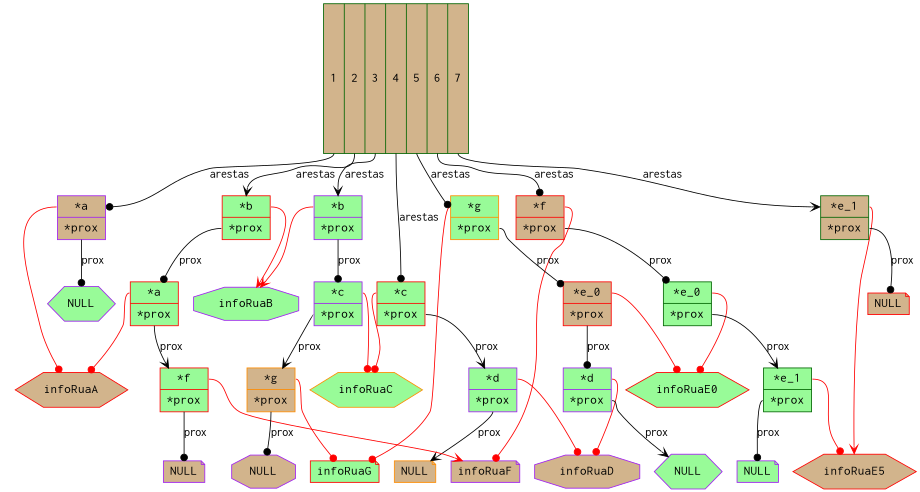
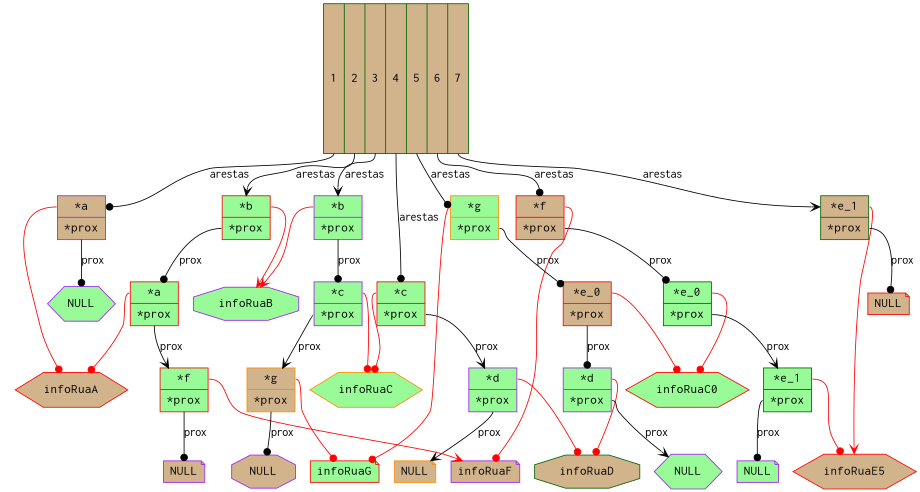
  digraph {
    fontname=Courier
    rankdir=TB
    node [color=purple fillcolor=palegreen fontname=Courier fontsize=16 pack=false shape=record style=filled]
    edge [arrowhead=dot color=black constraint=1 fontname=Courier tailport=n1 shape=record]
    n1 [color=red height=.1 label="{<n1> *a |<ptr>*prox}" width=.1]
    n2 [color=red fillcolor=tan height=.1 label=infoRuaA shape=hexagon width=.1]
    n3 [fillcolor=tan height=.1 label="{<n1> *a |<ptr>*prox}" width=.1]
    n4 [color=red height=.1 label="{<n1> *b |<ptr>*prox}" width=.1]
    n5 [height=.1 label=infoRuaB shape=octagon width=.1]
    n6 [height=.1 label="{<n1> *b |<ptr>*prox}" width=.1]
    n7 [height=.1 label="{<n1> *c |<ptr>*prox}" width=.1]
    n8 [color=darkorange height=.1 label=infoRuaC shape=hexagon width=.1]
    n9 [color=red height=.1 label="{<n1> *c |<ptr>*prox}" width=.1]
    n10 [height=.1 label="{<n1> *d |<ptr>*prox}" width=.1]
-   n11 [fillcolor=tan height=.1 label=infoRuaD shape=octagon width=.1]
+   n11 [color=darkgreen fillcolor=tan height=.1 label=infoRuaD shape=octagon width=.1]
    n12 [height=.1 label="{<n1> *d |<ptr>*prox}" width=.1]
    n13 [color=red fillcolor=tan height=.1 label="{<n1> *e_0 |<ptr>*prox}" width=.1]
-   n14 [color=red height=.1 label=infoRuaE0 shape=hexagon width=.1]
+   n14 [color=red height=.1 label=infoRuaC0 shape=hexagon width=.1]
    n15 [color=darkgreen height=.1 label="{<n1> *e_0 |<ptr>*prox}" width=.1]
    n16 [color=red height=.1 label="{<n1> *f |<ptr>*prox}" width=.1]
    n17 [fillcolor=tan height=.1 label=infoRuaF shape=note width=.1]
    n18 [color=red fillcolor=tan height=.1 label="{<n1> *f |<ptr>*prox}" width=.1]
    n19 [color=darkorange fillcolor=tan height=.1 label="{<n1> *g |<ptr>*prox}" width=.1]
    n20 [color=red height=.1 label=infoRuaG shape=note width=.1]
    n21 [color=darkorange height=.1 label="{<n1> *g |<ptr>*prox}" width=.1]
    n22 [color=darkgreen height=.1 label="{<n1> *e_1 |<ptr>*prox}" width=.1]
    n23 [color=red fillcolor=tan height=.1 label=infoRuaE5 shape=hexagon width=.1]
    n24 [color=darkgreen fillcolor=tan height=.1 label="{<n1> *e_1 |<ptr>*prox}" width=.1]
    n25 [height=.1 label=NULL shape=hexagon width=.1]
    n26 [color=darkorange fillcolor=tan height=.1 label=NULL shape=note width=.1]
    n27 [height=.1 label=NULL shape=hexagon width=.1]
    n28 [fillcolor=tan height=.1 label=NULL shape=note width=.1]
    n29 [fillcolor=tan height=.1 label=NULL shape=octagon width=.1]
    n30 [height=.1 label=NULL shape=note width=.1]
    n31 [color=red fillcolor=tan height=.1 label=NULL shape=note width=.1]
    n32 [color=darkgreen fillcolor=tan height=2.5 label="<f0> 1|<f1> 2|<f2> 3|<f3> 4|<f4> 5|<f5> 6|<f6> 7" width=.1]
    subgraph sub_1 {
      n1
      n2
      n3
      n4
      n5
      n6
      n7
      n8
      n9
      n10
      n11
      n12
      n13
      n14
      n15
      n16
      n17
      n18
      n19
      n20
      n21
      n22
      n23
      n24
    }
    n1 -> n2 [color=red shape=""]
    n1 -> n16 [arrowhead=vee label=prox tailport=ptr]
    n3 -> n2 [color=red shape=""]
    n3 -> n25 [label=prox tailport=ptr]
    n4 -> n1 [label=prox tailport=ptr]
    n4 -> n5 [arrowhead=vee color=red shape=""]
    n6 -> n5 [arrowhead=vee color=red shape=""]
    n6 -> n7 [label=prox tailport=ptr]
    n7 -> n8 [color=red shape=""]
    n7 -> n19 [arrowhead=vee label=prox tailport=ptr]
    n9 -> n8 [color=red shape=""]
    n9 -> n10 [arrowhead=vee label=prox tailport=ptr]
    n10 -> n11 [color=red shape=""]
    n10 -> n26 [arrowhead=vee label=prox tailport=ptr]
    n12 -> n11 [color=red shape=""]
    n12 -> n27 [arrowhead=vee label=prox tailport=ptr]
    n13 -> n12 [label=prox tailport=ptr]
    n13 -> n14 [color=red shape=""]
    n15 -> n14 [color=red shape=""]
    n15 -> n22 [arrowhead=vee label=prox tailport=ptr]
    n16 -> n17 [arrowhead=vee color=red shape=""]
    n16 -> n28 [label=prox tailport=ptr]
    n18 -> n15 [label=prox tailport=ptr]
    n18 -> n17 [color=red shape=""]
    n19 -> n20 [color=red shape=""]
    n19 -> n29 [label=prox tailport=ptr]
    n21 -> n13 [label=prox tailport=ptr]
    n21 -> n20 [color=red shape=""]
    n22 -> n23 [color=red shape=""]
    n22 -> n30 [label=prox tailport=ptr]
    n24 -> n23 [arrowhead=vee color=red shape=""]
    n24 -> n31 [label=prox tailport=ptr]
    n32 -> n3 [headport=n1 label=arestas tailport=f0]
    n32 -> n4 [arrowhead=vee headport=n1 label=arestas tailport=f1]
    n32 -> n6 [arrowhead=vee headport=n1 label=arestas tailport=f2]
    n32 -> n9 [headport=n1 label=arestas tailport=f3]
    n32 -> n18 [headport=n1 label=arestas tailport=f5]
    n32 -> n21 [headport=n1 label=arestas tailport=f4]
    n32 -> n24 [arrowhead=vee headport=n1 label=arestas tailport=f6]
  }
